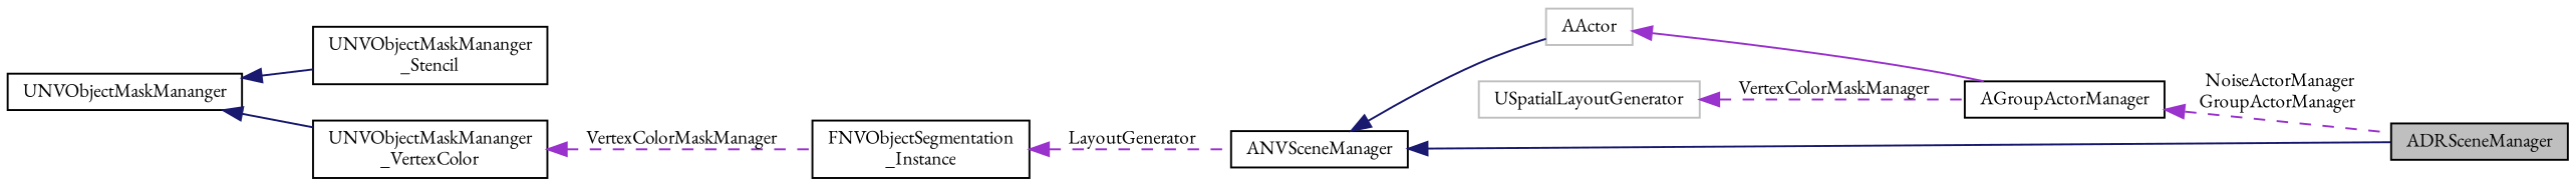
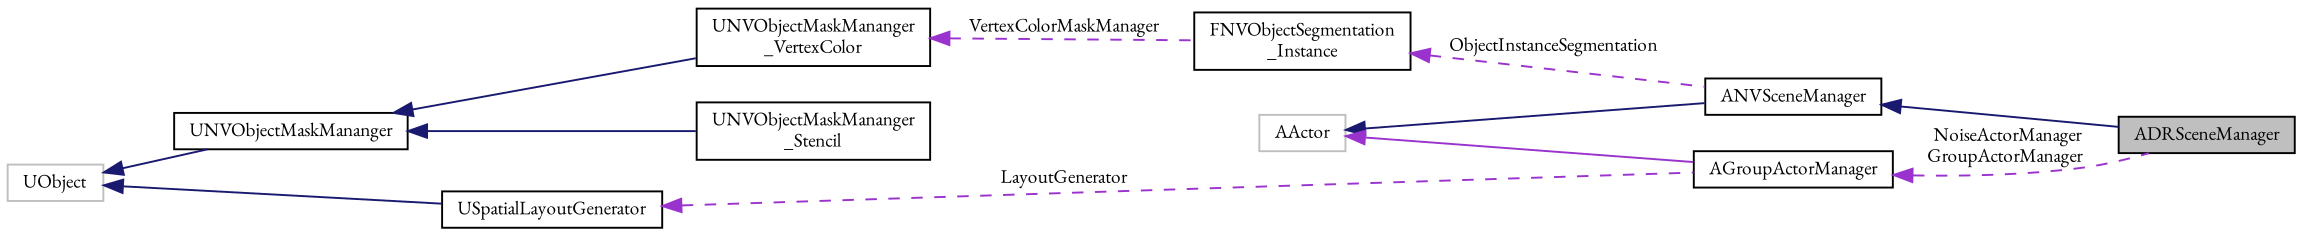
  digraph {
    fontname="EB Garamond"
    rankdir=LR
    node [color=black fillcolor=white fontname="EB Garamond" fontsize=10 shape=record style=filled]
    edge [color=midnightblue dir=back fontname="EB Garamond" fontsize=10 labelfontname=Helvetica labelfontsize=10 style=solid]
    n1 [fillcolor=grey75 fontcolor=black height=0.2 label=ADRSceneManager width=0.4]
    n2 [height=0.2 label=ANVSceneManager width=0.4]
    n3 [color=grey75 height=0.2 label=AActor width=0.4]
    n4 [height=0.2 label=AGroupActorManager width=0.4]
    n5 [height=0.2 label="UNVObjectMaskMananger\l_Stencil" width=0.4]
    n6 [height=0.2 label=UNVObjectMaskMananger width=0.4]
    n7 [height=0.2 label="UNVObjectMaskMananger\l_VertexColor" width=0.4]
    n8 [height=0.2 label="FNVObjectSegmentation\l_Instance" width=0.4]
-   n10 [color=grey75 height=0.2 label=USpatialLayoutGenerator width=0.4]
+   n9 [color=grey75 height=0.2 label=UObject width=0.4]
+   n10 [height=0.2 label=USpatialLayoutGenerator width=0.4]
    n2 -> n1
-   n2 -> n3
+   n3 -> n2
    n3 -> n4 [color=darkorchid3]
    n4 -> n1 [color=darkorchid3 label=" NoiseActorManager\nGroupActorManager" style=dashed]
    n6 -> n5
    n6 -> n7
    n7 -> n8 [color=darkorchid3 label=" VertexColorMaskManager" style=dashed]
-   n8 -> n2 [color=darkorchid3 label=" LayoutGenerator" style=dashed]
-   n10 -> n4 [color=darkorchid3 label=" VertexColorMaskManager" style=dashed]
+   n8 -> n2 [color=darkorchid3 label=" ObjectInstanceSegmentation" style=dashed]
+   n9 -> n6
+   n9 -> n10
+   n10 -> n4 [color=darkorchid3 label=" LayoutGenerator" style=dashed]
  }
